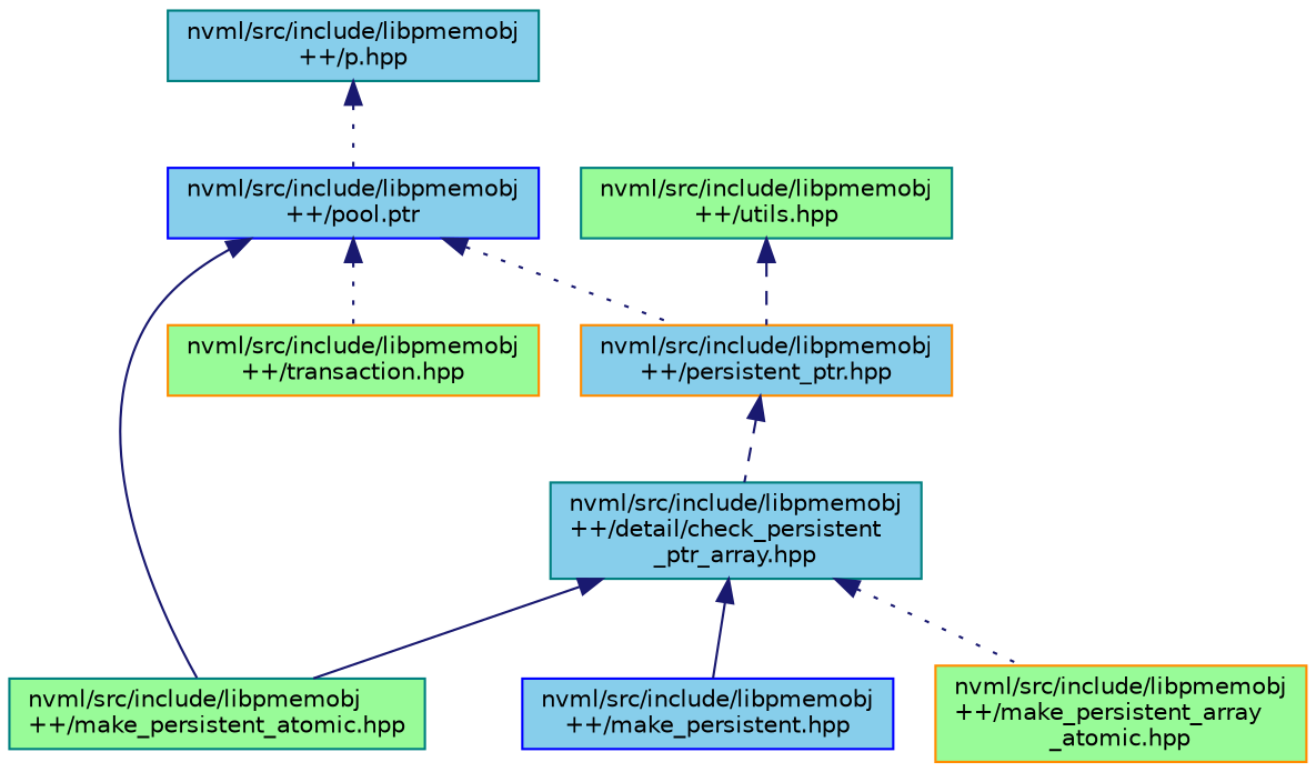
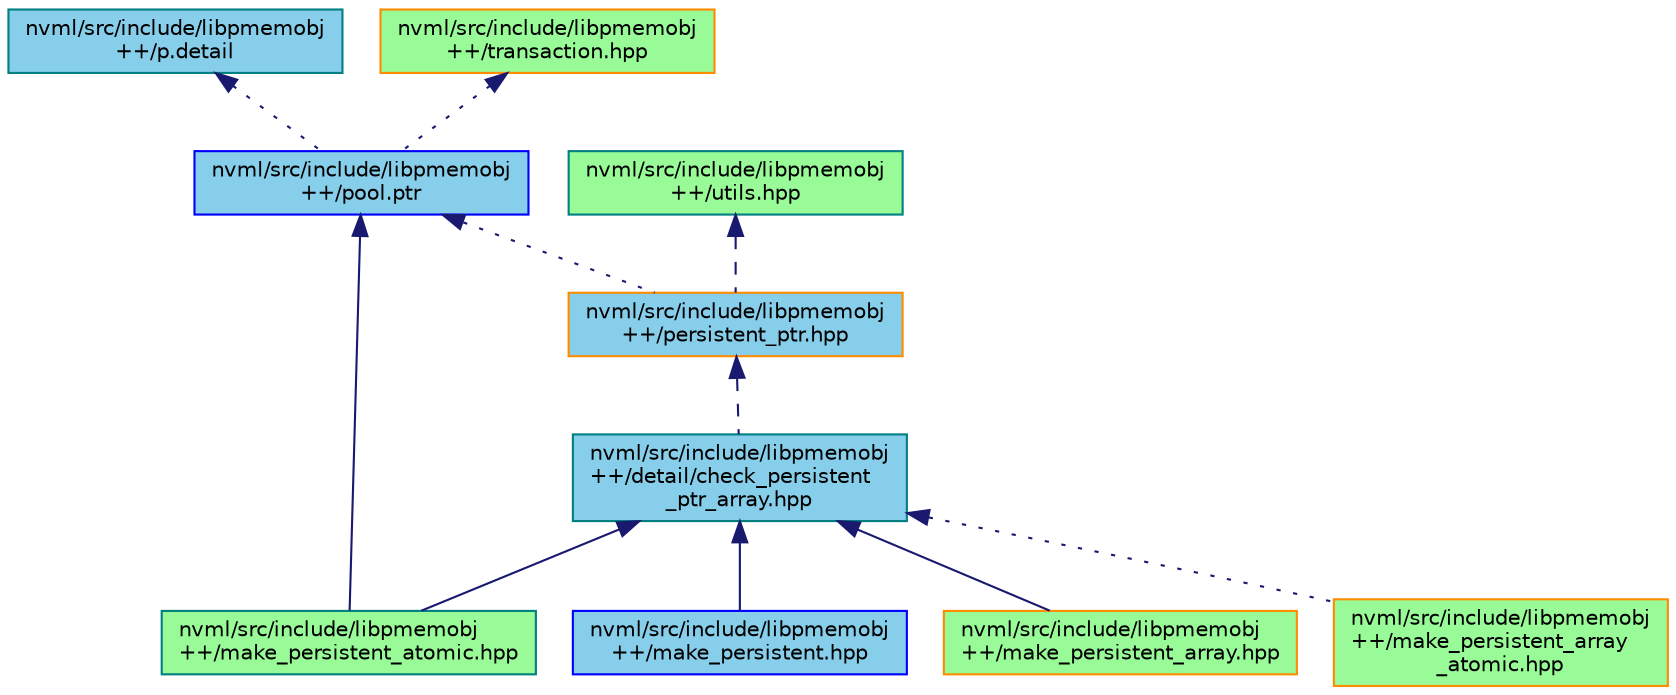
  digraph {
    node [color=teal fillcolor=skyblue fontname=Helvetica fontsize=10 shape=record style=filled]
    edge [color=midnightblue dir=back fontname=Helvetica fontsize=10 labelfontname=Helvetica labelfontsize=10 style=dotted]
-   n1 [fontcolor=black height=0.2 label="nvml/src/include/libpmemobj\l++/p.hpp" width=0.4]
+   n1 [fontcolor=black height=0.2 label="nvml/src/include/libpmemobj\l++/p.detail" width=0.4]
    n2 [color=blue height=0.2 label="nvml/src/include/libpmemobj\l++/pool.ptr" width=0.4]
    n3 [fillcolor=palegreen height=0.2 label="nvml/src/include/libpmemobj\l++/make_persistent_atomic.hpp" width=0.4]
    n4 [color=darkorange height=0.2 label="nvml/src/include/libpmemobj\l++/persistent_ptr.hpp" width=0.4]
    n5 [color=darkorange fillcolor=palegreen height=0.2 label="nvml/src/include/libpmemobj\l++/transaction.hpp" width=0.4]
    n6 [height=0.2 label="nvml/src/include/libpmemobj\l++/detail/check_persistent\l_ptr_array.hpp" width=0.4]
    n7 [color=blue height=0.2 label="nvml/src/include/libpmemobj\l++/make_persistent.hpp" width=0.4]
+   n8 [color=darkorange fillcolor=palegreen height=0.2 label="nvml/src/include/libpmemobj\l++/make_persistent_array.hpp" width=0.4]
    n9 [color=darkorange fillcolor=palegreen height=0.2 label="nvml/src/include/libpmemobj\l++/make_persistent_array\l_atomic.hpp" width=0.4]
    n10 [fillcolor=palegreen height=0.2 label="nvml/src/include/libpmemobj\l++/utils.hpp" width=0.4]
    n1 -> n2
    n2 -> n3 [style=solid]
    n2 -> n4
-   n2 -> n5
+   n5 -> n2
    n4 -> n6 [style=dashed]
    n6 -> n3 [style=solid]
    n6 -> n7 [style=solid]
+   n6 -> n8 [style=solid]
    n6 -> n9
    n10 -> n4 [style=dashed]
  }
